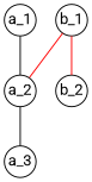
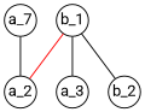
  graph {
    fontname=Roboto
    splines=false
    node [fixedsize=True fontname=Roboto shape=circle style="ball color = green" texmode=math]
    edge [fontname=Roboto style="snake=zigzag, green"]
-   a_1 [width=0.4]
+   a_1 [width=0.4 label=a_7]
    a_2 [width=0.4]
    a_3 [width=0.4]
    b_1 [style="ball color = red" width=0.4]
    b_2 [style="ball color = red" width=0.4]
    a_1 -- a_2
-   a_2 -- a_3
+   b_1 -- a_3
    b_1 -- a_2 [color=red style="snake=snake, blue"]
-   b_1 -- b_2 [color=red style="snake=snake, blue"]
+   b_1 -- b_2 [color=black style="snake=snake, blue"]
  }
